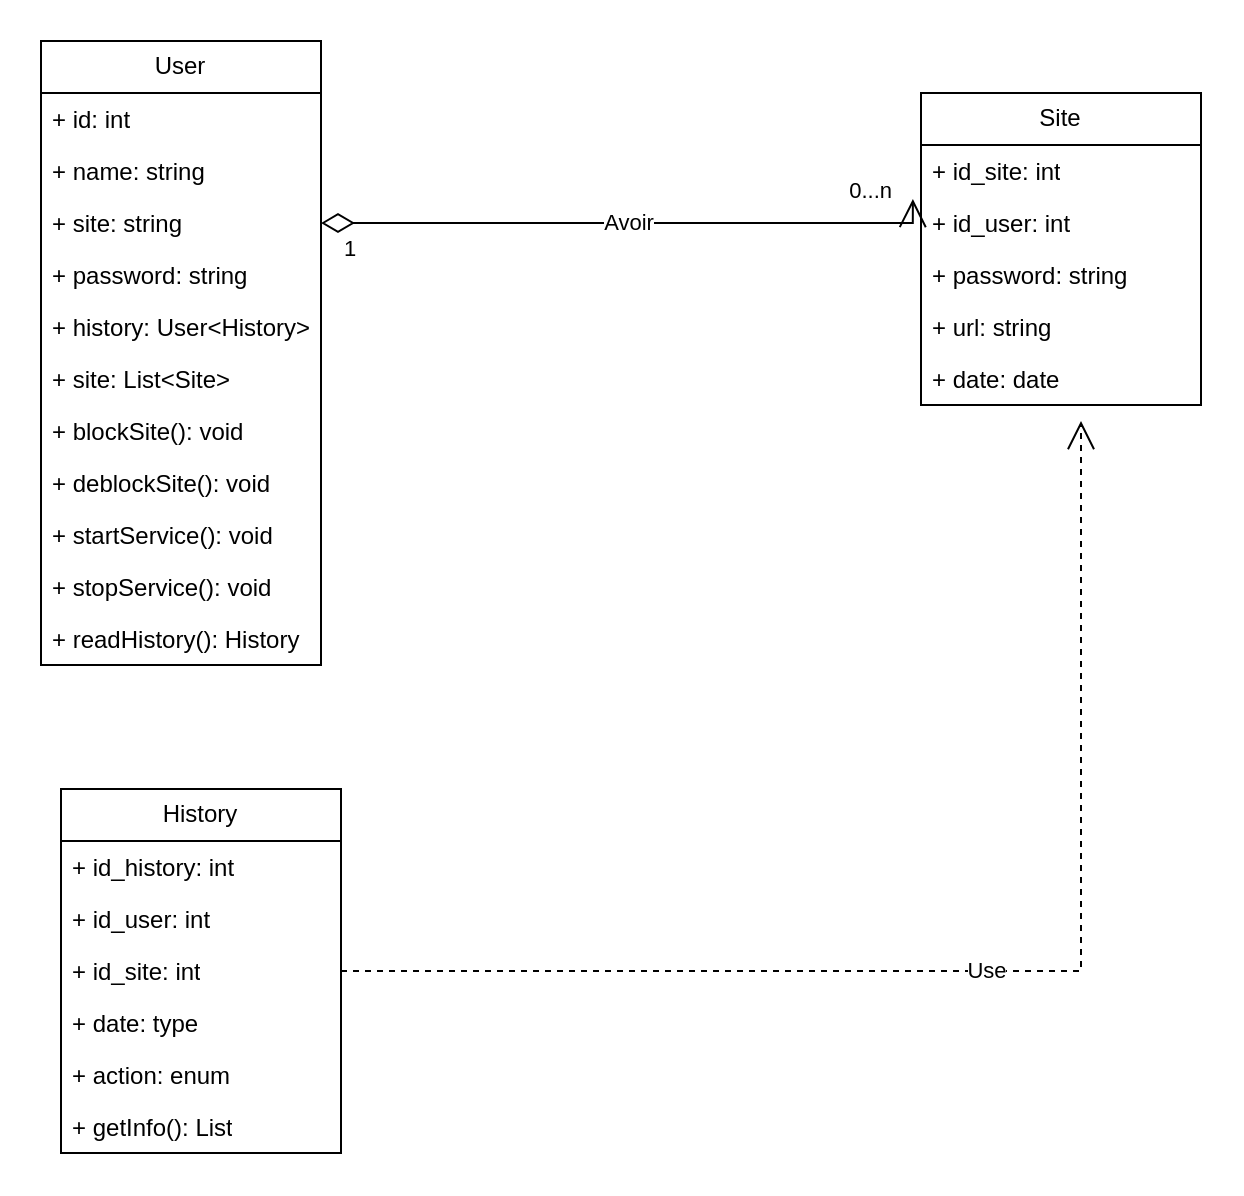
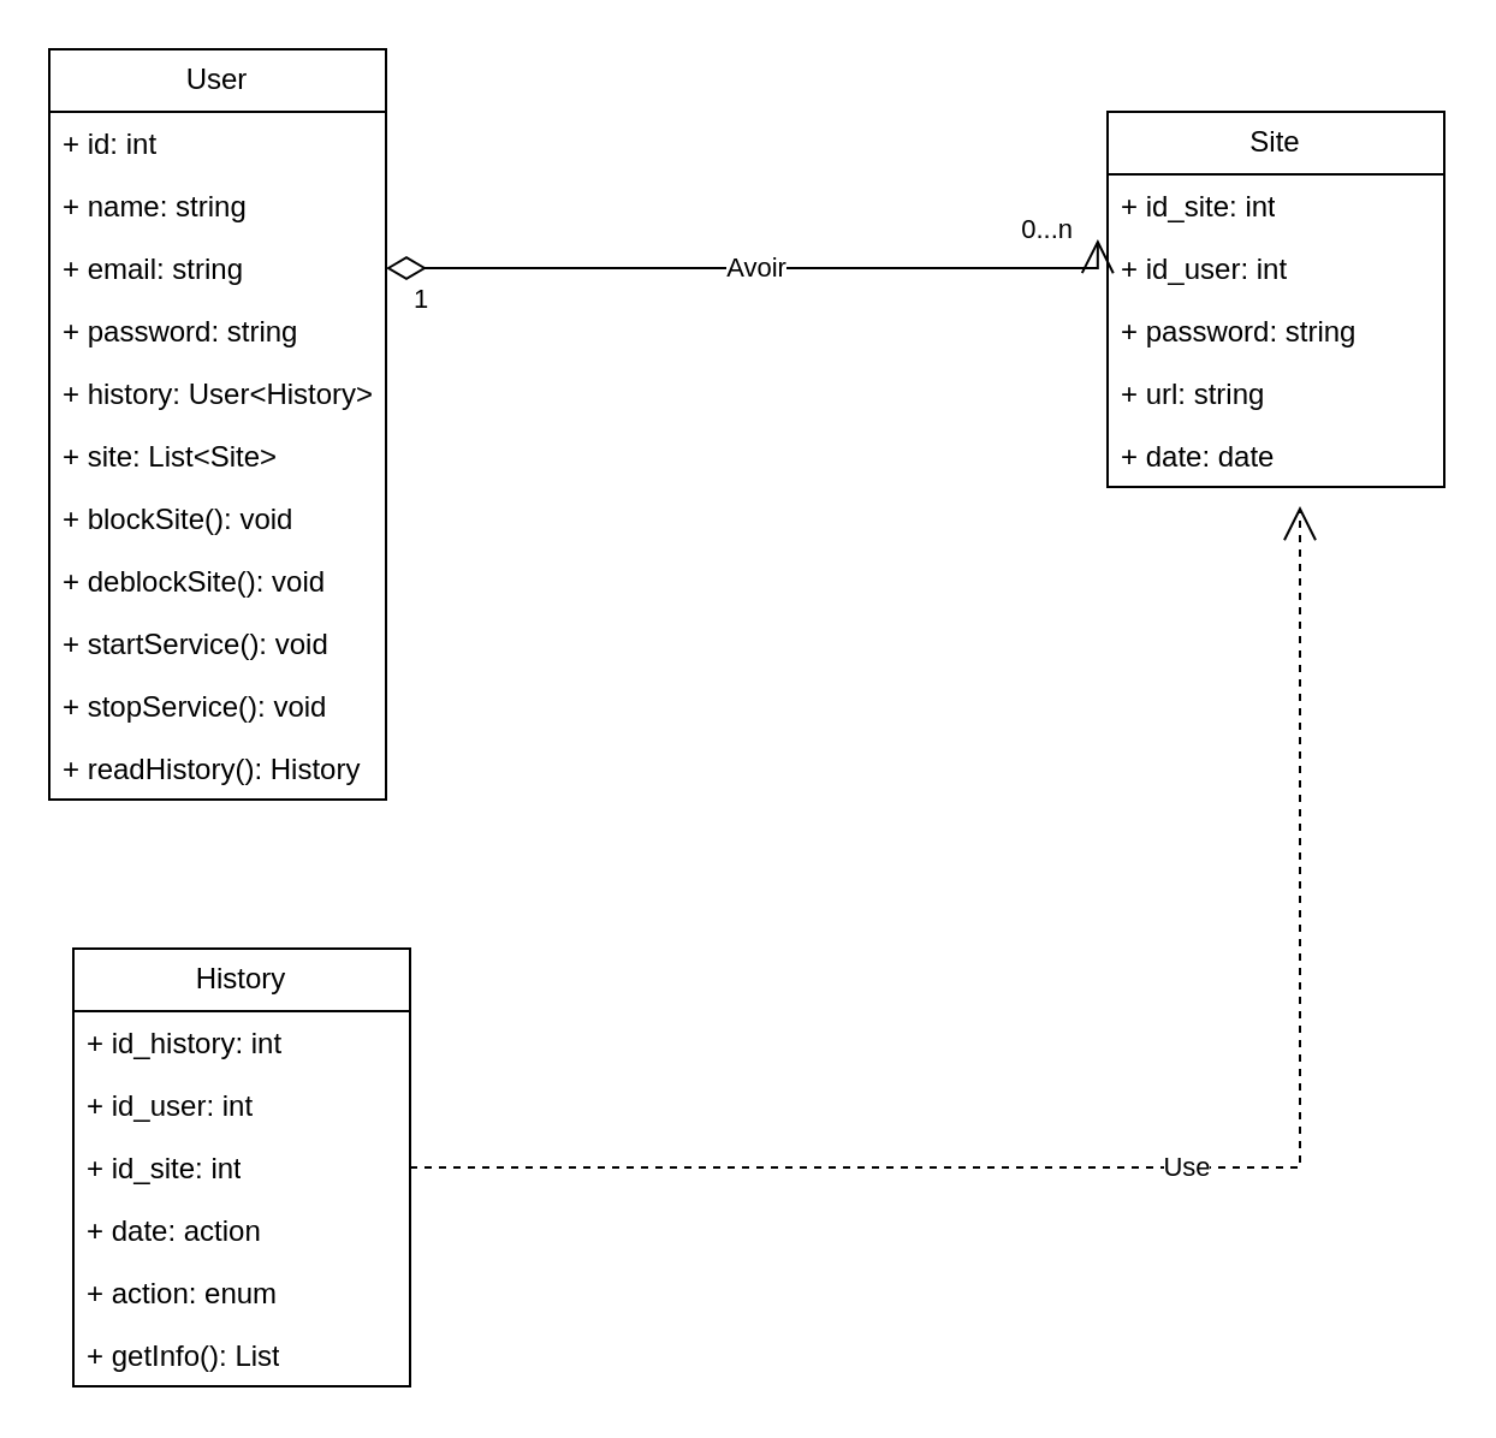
  <mxCell id="0" />
  <mxCell id="1" parent="0" />
  <mxCell id="2" value="User" style="swimlane;fontStyle=0;childLayout=stackLayout;horizontal=1;startSize=26;fillColor=none;horizontalStack=0;resizeParent=1;resizeParentMax=0;resizeLast=0;collapsible=1;marginBottom=0;whiteSpace=wrap;html=1;" vertex="1" parent="1"><mxGeometry x="20" y="20" width="140" height="312" as="geometry" /></mxCell>
  <mxCell id="3" value="+ id: int" style="text;strokeColor=none;fillColor=none;align=left;verticalAlign=top;spacingLeft=4;spacingRight=4;overflow=hidden;rotatable=0;points=[[0,0.5],[1,0.5]];portConstraint=eastwest;whiteSpace=wrap;html=1;" vertex="1" parent="2"><mxGeometry y="26" width="140" height="26" as="geometry" /></mxCell>
  <mxCell id="4" value="+ name: string" style="text;strokeColor=none;fillColor=none;align=left;verticalAlign=top;spacingLeft=4;spacingRight=4;overflow=hidden;rotatable=0;points=[[0,0.5],[1,0.5]];portConstraint=eastwest;whiteSpace=wrap;html=1;" vertex="1" parent="2"><mxGeometry y="52" width="140" height="26" as="geometry" /></mxCell>
- <mxCell id="5" value="+ site: string" style="text;strokeColor=none;fillColor=none;align=left;verticalAlign=top;spacingLeft=4;spacingRight=4;overflow=hidden;rotatable=0;points=[[0,0.5],[1,0.5]];portConstraint=eastwest;whiteSpace=wrap;html=1;" vertex="1" parent="2"><mxGeometry y="78" width="140" height="26" as="geometry" /></mxCell>
+ <mxCell id="5" value="+ email: string" style="text;strokeColor=none;fillColor=none;align=left;verticalAlign=top;spacingLeft=4;spacingRight=4;overflow=hidden;rotatable=0;points=[[0,0.5],[1,0.5]];portConstraint=eastwest;whiteSpace=wrap;html=1;" vertex="1" parent="2"><mxGeometry y="78" width="140" height="26" as="geometry" /></mxCell>
  <mxCell id="6" value="+ password: string" style="text;strokeColor=none;fillColor=none;align=left;verticalAlign=top;spacingLeft=4;spacingRight=4;overflow=hidden;rotatable=0;points=[[0,0.5],[1,0.5]];portConstraint=eastwest;whiteSpace=wrap;html=1;" vertex="1" parent="2"><mxGeometry y="104" width="140" height="26" as="geometry" /></mxCell>
  <mxCell id="7" value="+ history: User&amp;lt;History&amp;gt;" style="text;strokeColor=none;fillColor=none;align=left;verticalAlign=top;spacingLeft=4;spacingRight=4;overflow=hidden;rotatable=0;points=[[0,0.5],[1,0.5]];portConstraint=eastwest;whiteSpace=wrap;html=1;" vertex="1" parent="2"><mxGeometry y="130" width="140" height="26" as="geometry" /></mxCell>
  <mxCell id="8" value="+ site: List&amp;lt;Site&amp;gt;" style="text;strokeColor=none;fillColor=none;align=left;verticalAlign=top;spacingLeft=4;spacingRight=4;overflow=hidden;rotatable=0;points=[[0,0.5],[1,0.5]];portConstraint=eastwest;whiteSpace=wrap;html=1;" vertex="1" parent="2"><mxGeometry y="156" width="140" height="26" as="geometry" /></mxCell>
  <mxCell id="9" value="+ blockSite(): void" style="text;strokeColor=none;fillColor=none;align=left;verticalAlign=top;spacingLeft=4;spacingRight=4;overflow=hidden;rotatable=0;points=[[0,0.5],[1,0.5]];portConstraint=eastwest;whiteSpace=wrap;html=1;" vertex="1" parent="2"><mxGeometry y="182" width="140" height="26" as="geometry" /></mxCell>
  <mxCell id="10" value="+ deblockSite(): void" style="text;strokeColor=none;fillColor=none;align=left;verticalAlign=top;spacingLeft=4;spacingRight=4;overflow=hidden;rotatable=0;points=[[0,0.5],[1,0.5]];portConstraint=eastwest;whiteSpace=wrap;html=1;" vertex="1" parent="2"><mxGeometry y="208" width="140" height="26" as="geometry" /></mxCell>
  <mxCell id="11" value="+ startService(): void" style="text;strokeColor=none;fillColor=none;align=left;verticalAlign=top;spacingLeft=4;spacingRight=4;overflow=hidden;rotatable=0;points=[[0,0.5],[1,0.5]];portConstraint=eastwest;whiteSpace=wrap;html=1;" vertex="1" parent="2"><mxGeometry y="234" width="140" height="26" as="geometry" /></mxCell>
  <mxCell id="12" value="+ stopService(): void" style="text;strokeColor=none;fillColor=none;align=left;verticalAlign=top;spacingLeft=4;spacingRight=4;overflow=hidden;rotatable=0;points=[[0,0.5],[1,0.5]];portConstraint=eastwest;whiteSpace=wrap;html=1;" vertex="1" parent="2"><mxGeometry y="260" width="140" height="26" as="geometry" /></mxCell>
  <mxCell id="13" value="+ readHistory(): History " style="text;strokeColor=none;fillColor=none;align=left;verticalAlign=top;spacingLeft=4;spacingRight=4;overflow=hidden;rotatable=0;points=[[0,0.5],[1,0.5]];portConstraint=eastwest;whiteSpace=wrap;html=1;" vertex="1" parent="2"><mxGeometry y="286" width="140" height="26" as="geometry" /></mxCell>
  <mxCell id="14" value="History" style="swimlane;fontStyle=0;childLayout=stackLayout;horizontal=1;startSize=26;fillColor=none;horizontalStack=0;resizeParent=1;resizeParentMax=0;resizeLast=0;collapsible=1;marginBottom=0;whiteSpace=wrap;html=1;" vertex="1" parent="1"><mxGeometry x="30" y="394" width="140" height="182" as="geometry" /></mxCell>
  <mxCell id="15" value="+ id_history: int" style="text;strokeColor=none;fillColor=none;align=left;verticalAlign=top;spacingLeft=4;spacingRight=4;overflow=hidden;rotatable=0;points=[[0,0.5],[1,0.5]];portConstraint=eastwest;whiteSpace=wrap;html=1;" vertex="1" parent="14"><mxGeometry y="26" width="140" height="26" as="geometry" /></mxCell>
  <mxCell id="16" value="+ id_user: int" style="text;strokeColor=none;fillColor=none;align=left;verticalAlign=top;spacingLeft=4;spacingRight=4;overflow=hidden;rotatable=0;points=[[0,0.5],[1,0.5]];portConstraint=eastwest;whiteSpace=wrap;html=1;" vertex="1" parent="14"><mxGeometry y="52" width="140" height="26" as="geometry" /></mxCell>
  <mxCell id="17" value="+ id_site: int" style="text;strokeColor=none;fillColor=none;align=left;verticalAlign=top;spacingLeft=4;spacingRight=4;overflow=hidden;rotatable=0;points=[[0,0.5],[1,0.5]];portConstraint=eastwest;whiteSpace=wrap;html=1;" vertex="1" parent="14"><mxGeometry y="78" width="140" height="26" as="geometry" /></mxCell>
- <mxCell id="18" value="+ date: type" style="text;strokeColor=none;fillColor=none;align=left;verticalAlign=top;spacingLeft=4;spacingRight=4;overflow=hidden;rotatable=0;points=[[0,0.5],[1,0.5]];portConstraint=eastwest;whiteSpace=wrap;html=1;" vertex="1" parent="14"><mxGeometry y="104" width="140" height="26" as="geometry" /></mxCell>
+ <mxCell id="18" value="+ date: action" style="text;strokeColor=none;fillColor=none;align=left;verticalAlign=top;spacingLeft=4;spacingRight=4;overflow=hidden;rotatable=0;points=[[0,0.5],[1,0.5]];portConstraint=eastwest;whiteSpace=wrap;html=1;" vertex="1" parent="14"><mxGeometry y="104" width="140" height="26" as="geometry" /></mxCell>
  <mxCell id="19" value="+ action: enum" style="text;strokeColor=none;fillColor=none;align=left;verticalAlign=top;spacingLeft=4;spacingRight=4;overflow=hidden;rotatable=0;points=[[0,0.5],[1,0.5]];portConstraint=eastwest;whiteSpace=wrap;html=1;" vertex="1" parent="14"><mxGeometry y="130" width="140" height="26" as="geometry" /></mxCell>
  <mxCell id="20" value="+ getInfo(): List" style="text;strokeColor=none;fillColor=none;align=left;verticalAlign=top;spacingLeft=4;spacingRight=4;overflow=hidden;rotatable=0;points=[[0,0.5],[1,0.5]];portConstraint=eastwest;whiteSpace=wrap;html=1;" vertex="1" parent="14"><mxGeometry y="156" width="140" height="26" as="geometry" /></mxCell>
  <mxCell id="21" value="&lt;div&gt;Site&lt;/div&gt;" style="swimlane;fontStyle=0;childLayout=stackLayout;horizontal=1;startSize=26;fillColor=none;horizontalStack=0;resizeParent=1;resizeParentMax=0;resizeLast=0;collapsible=1;marginBottom=0;whiteSpace=wrap;html=1;" vertex="1" parent="1"><mxGeometry x="460" y="46" width="140" height="156" as="geometry" /></mxCell>
  <mxCell id="22" value="+ id_site: int" style="text;strokeColor=none;fillColor=none;align=left;verticalAlign=top;spacingLeft=4;spacingRight=4;overflow=hidden;rotatable=0;points=[[0,0.5],[1,0.5]];portConstraint=eastwest;whiteSpace=wrap;html=1;" vertex="1" parent="21"><mxGeometry y="26" width="140" height="26" as="geometry" /></mxCell>
  <mxCell id="23" value="+ id_user: int" style="text;strokeColor=none;fillColor=none;align=left;verticalAlign=top;spacingLeft=4;spacingRight=4;overflow=hidden;rotatable=0;points=[[0,0.5],[1,0.5]];portConstraint=eastwest;whiteSpace=wrap;html=1;" vertex="1" parent="21"><mxGeometry y="52" width="140" height="26" as="geometry" /></mxCell>
  <mxCell id="24" value="+ password: string" style="text;strokeColor=none;fillColor=none;align=left;verticalAlign=top;spacingLeft=4;spacingRight=4;overflow=hidden;rotatable=0;points=[[0,0.5],[1,0.5]];portConstraint=eastwest;whiteSpace=wrap;html=1;" vertex="1" parent="21"><mxGeometry y="78" width="140" height="26" as="geometry" /></mxCell>
  <mxCell id="25" value="+ url: string" style="text;strokeColor=none;fillColor=none;align=left;verticalAlign=top;spacingLeft=4;spacingRight=4;overflow=hidden;rotatable=0;points=[[0,0.5],[1,0.5]];portConstraint=eastwest;whiteSpace=wrap;html=1;" vertex="1" parent="21"><mxGeometry y="104" width="140" height="26" as="geometry" /></mxCell>
  <mxCell id="26" value="+ date: date" style="text;strokeColor=none;fillColor=none;align=left;verticalAlign=top;spacingLeft=4;spacingRight=4;overflow=hidden;rotatable=0;points=[[0,0.5],[1,0.5]];portConstraint=eastwest;whiteSpace=wrap;html=1;" vertex="1" parent="21"><mxGeometry y="130" width="140" height="26" as="geometry" /></mxCell>
  <mxCell id="27" value="Avoir" style="endArrow=open;html=1;endSize=12;startArrow=diamondThin;startSize=14;startFill=0;edgeStyle=orthogonalEdgeStyle;rounded=0;exitX=1;exitY=0.5;exitDx=0;exitDy=0;entryX=-0.029;entryY=1.038;entryDx=0;entryDy=0;entryPerimeter=0;" edge="1" parent="1" source="5" target="22"><mxGeometry relative="1" as="geometry"><mxPoint x="100" y="186" as="sourcePoint" /><mxPoint x="100" y="286" as="targetPoint" /><Array as="points"><mxPoint x="456" y="111" /></Array></mxGeometry></mxCell>
  <mxCell id="28" value="&lt;div&gt;1&lt;/div&gt;&lt;div&gt;&lt;br&gt;&lt;/div&gt;" style="edgeLabel;resizable=0;html=1;align=left;verticalAlign=top;" connectable="0" vertex="1" parent="27"><mxGeometry x="-1" relative="1" as="geometry"><mxPoint x="10" as="offset" /></mxGeometry></mxCell>
  <mxCell id="29" value="0...n" style="edgeLabel;resizable=0;html=1;align=right;verticalAlign=top;" connectable="0" vertex="1" parent="27"><mxGeometry x="1" relative="1" as="geometry"><mxPoint x="-10" y="-17" as="offset" /></mxGeometry></mxCell>
  <mxCell id="30" value="Use" style="endArrow=open;endSize=12;dashed=1;html=1;rounded=0;exitX=1;exitY=0.5;exitDx=0;exitDy=0;" edge="1" parent="1" source="17"><mxGeometry width="160" relative="1" as="geometry"><mxPoint x="170" y="370" as="sourcePoint" /><mxPoint x="540" y="210" as="targetPoint" /><Array as="points"><mxPoint x="540" y="485" /></Array></mxGeometry></mxCell>
